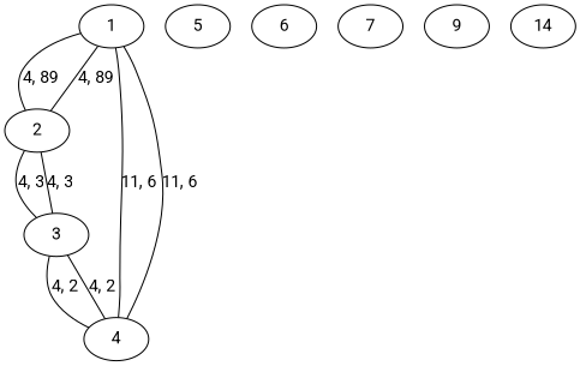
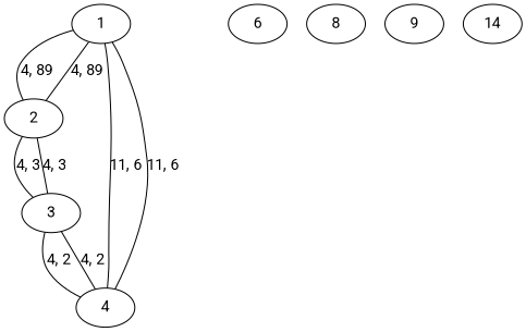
  graph {
    fontname=Roboto
    node [fontname=Roboto]
    edge [fontname=Roboto]
    1
    2
    4
    3
-   5
    6
-   7
+   7 [label=8]
    9
    n9 [label=14]
    1 -- 2 [label="4, 89"]
    1 -- 4 [label="11, 6"]
    2 -- 1 [label="4, 89"]
    2 -- 3 [label="4, 3"]
    4 -- 1 [label="11, 6"]
    4 -- 3 [label="4, 2"]
    3 -- 2 [label="4, 3"]
    3 -- 4 [label="4, 2"]
  }
